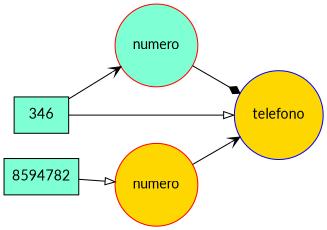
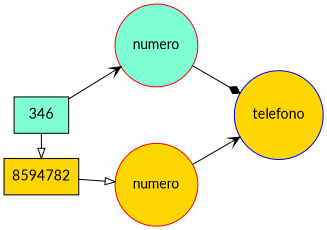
  digraph {
    fontname=Lato
    rankdir=LR
    node [fillcolor=gold fontname=Lato shape=circle style=filled]
    edge [arrowhead=onormal fontname=Lato]
    n1 [fillcolor=aquamarine label=346 shape=box]
-   n2 [fillcolor=aquamarine label=8594782 shape=box]
+   n2 [label=8594782 shape=box]
    n3 [color=red fillcolor=aquamarine label=numero]
    n4 [color=red label=numero]
    n5 [color=blue label=telefono]
    subgraph sub_1 {
      rank=source
      n1
      n2
    }
    subgraph sub_2 {
      rank=same
      n3
      n4
    }
    subgraph sub_3 {
      rank=same
      n5
    }
    subgraph sub_4 {
      rank=same
    }
    subgraph sub_5 {
      rank=same
    }
-   n1 -> n5
+   n1 -> n2
    n1 -> n3 [arrowhead=vee]
    n2 -> n4
    n3 -> n5 [arrowhead=diamond]
    n4 -> n5 [arrowhead=vee]
  }
